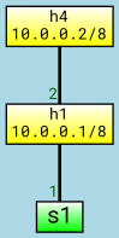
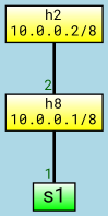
  strict graph {
    bgcolor=lightblue
    fontname="Roboto Mono"
    node [fillcolor="yellow:white" fontname="Roboto Mono" gradientangle=90 margin="0.04,0.02" shape=box style=filled fontsize=10]
    edge [fontcolor=darkgreen fontname="Roboto Mono" fontsize=10 penwidth=2.0]
    s1 [fillcolor="green:white" height=0.26917 margin="0.08,0.02" width=0.32667 fontsize=""]
-   n2 [height=0.3525 label="h1\n10.0.0.1/8" width=0.65292]
-   n3 [height=0.3525 label="h4\n10.0.0.2/8" width=0.65292]
+   n2 [height=0.3525 label="h8\n10.0.0.1/8" width=0.65292]
+   n3 [height=0.3525 label="h2\n10.0.0.2/8" width=0.65292]
    n2 -- s1 [headlabel=1]
    n3 -- n2 [headlabel=2]
  }
